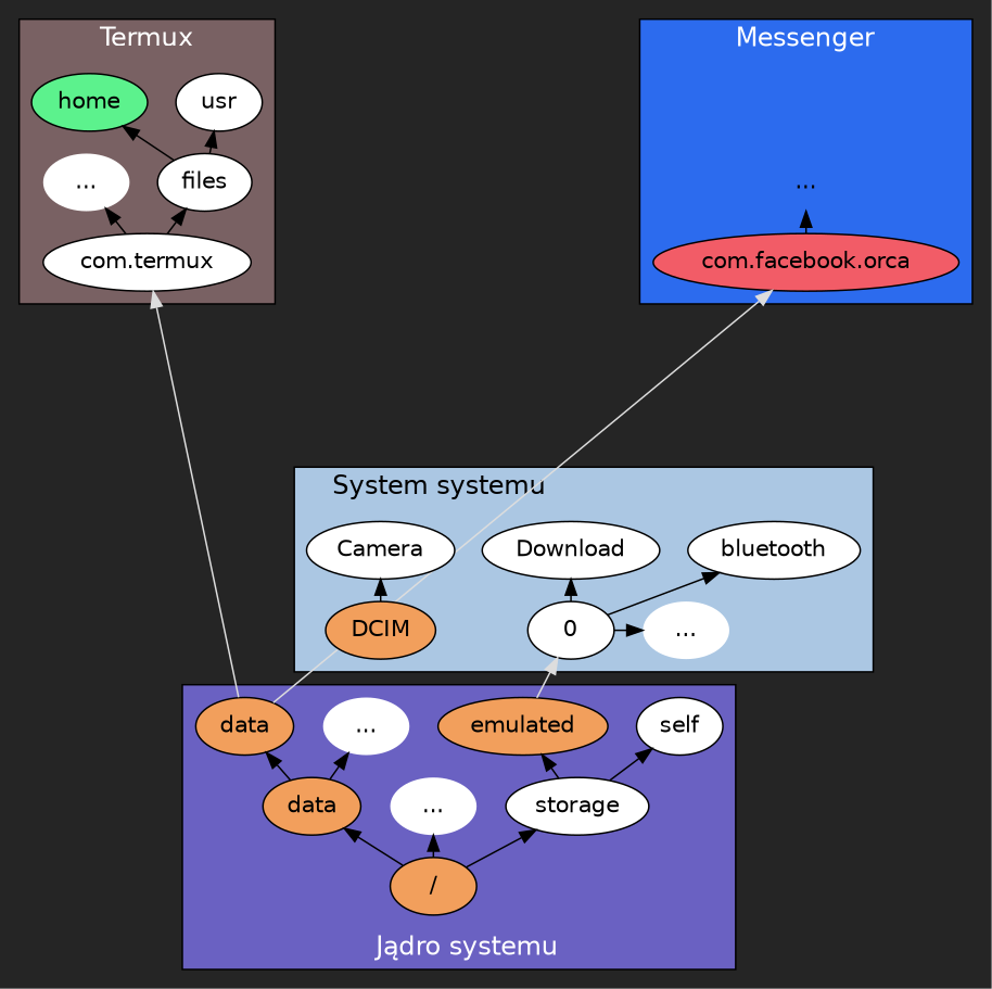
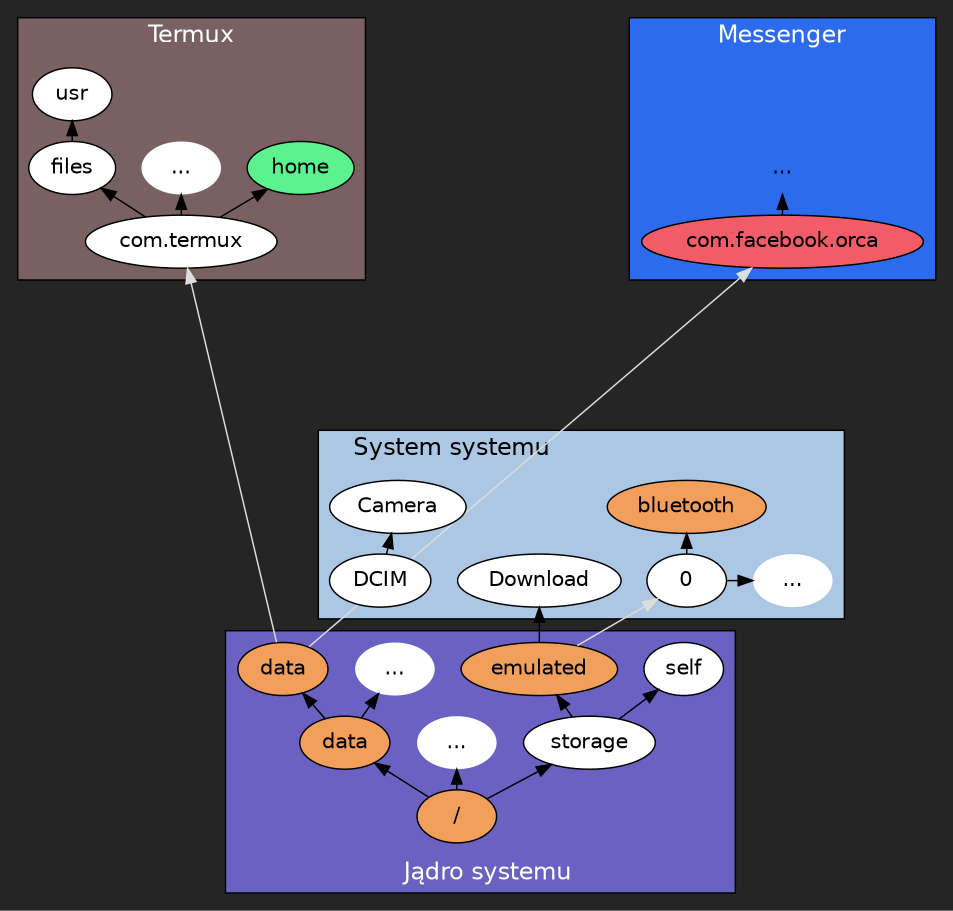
  digraph {
    bgcolor="#252525"
    fontname=Helvetica
    fontsize=16
    rankdir=BT
    ranksep=0.2
    splines=line
    node [fillcolor=white fontname=Helvetica style=filled]
    "/" [fillcolor="#f29f5c"]
    data [fillcolor="#f29f5c"]
    n3 [color=transparent label="..."]
    storage
    n5 [fillcolor="#f29f5c" label=data]
    n6 [color=transparent label="..."]
    emulated [fillcolor="#f29f5c"]
    self
    n9 [color=transparent label="..."]
    0
    Download
-   bluetooth
-   DCIM [fillcolor="#f29f5c"]
+   bluetooth [fillcolor="#f29f5c"]
+   DCIM
    Camera
    n15 [color=transparent label="..."]
    home [fillcolor="#5cf28d"]
    n17 [label="com.termux"]
    files
    usr
    dummy4 [style=invis fillcolor=""]
    n21 [color=transparent label="..." fillcolor="" style=""]
    n22 [fillcolor="#f25c67" label="com.facebook.orca"]
    dummy1 [style=invis fillcolor=""]
    dummy2 [style=invis fillcolor=""]
    dummy3 [style=invis fillcolor=""]
    app_dummy [style=invis fillcolor=""]
    subgraph cluster_1 {
      fillcolor="#6a61c2"
      fontcolor=white
      label="  Jądro systemu"
      labeljust=c
      style=filled
      "/"
      data
      n3
      storage
      n5
      n6
      emulated
      self
    }
    subgraph cluster_2 {
      fillcolor="#abc7e3"
      label="   System systemu"
      labeljust=l
      labelloc=b
      style=filled
      Download
      bluetooth
      DCIM
      Camera
      subgraph sub_3 {
        fillcolor="#abc7e3"
        label="   System operacyjny"
        labeljust=l
        labelloc=b
        rank=same
        style=filled
        n9
        0
      }
    }
    subgraph cluster_4 {
      fillcolor="#796163"
      fontcolor=white
      label=Termux
      labelloc=b
      style=filled
      n15
      home
      n17
      files
      usr
    }
    subgraph cluster_5 {
      fillcolor="#2c6bee"
      fontcolor=white
      label=Messenger
      labelloc=b
      style=filled
      dummy4
      n21
      n22
    }
    "/" -> data
    "/" -> n3
    "/" -> storage
    data -> n5
    data -> n6
    storage -> emulated
    storage -> self
    n5 -> n17 [color="#dddddd"]
    n5 -> n22 [color="#dddddd"]
    n5 -> dummy1 [style=invis]
    emulated -> 0 [color="#dddddd"]
    0 -> n9
-   0 -> Download
+   emulated -> Download
    0 -> bluetooth
    DCIM -> Camera
    n17 -> n15
    n17 -> files
-   files -> home
+   n17 -> home
    files -> usr
    n21 -> dummy4 [style=invis]
    n22 -> n21
    dummy1 -> dummy2 [style=invis]
    dummy2 -> dummy3 [style=invis]
    dummy3 -> app_dummy [style=invis]
    app_dummy -> n17 [style=invis]
    app_dummy -> n22 [style=invis]
  }
